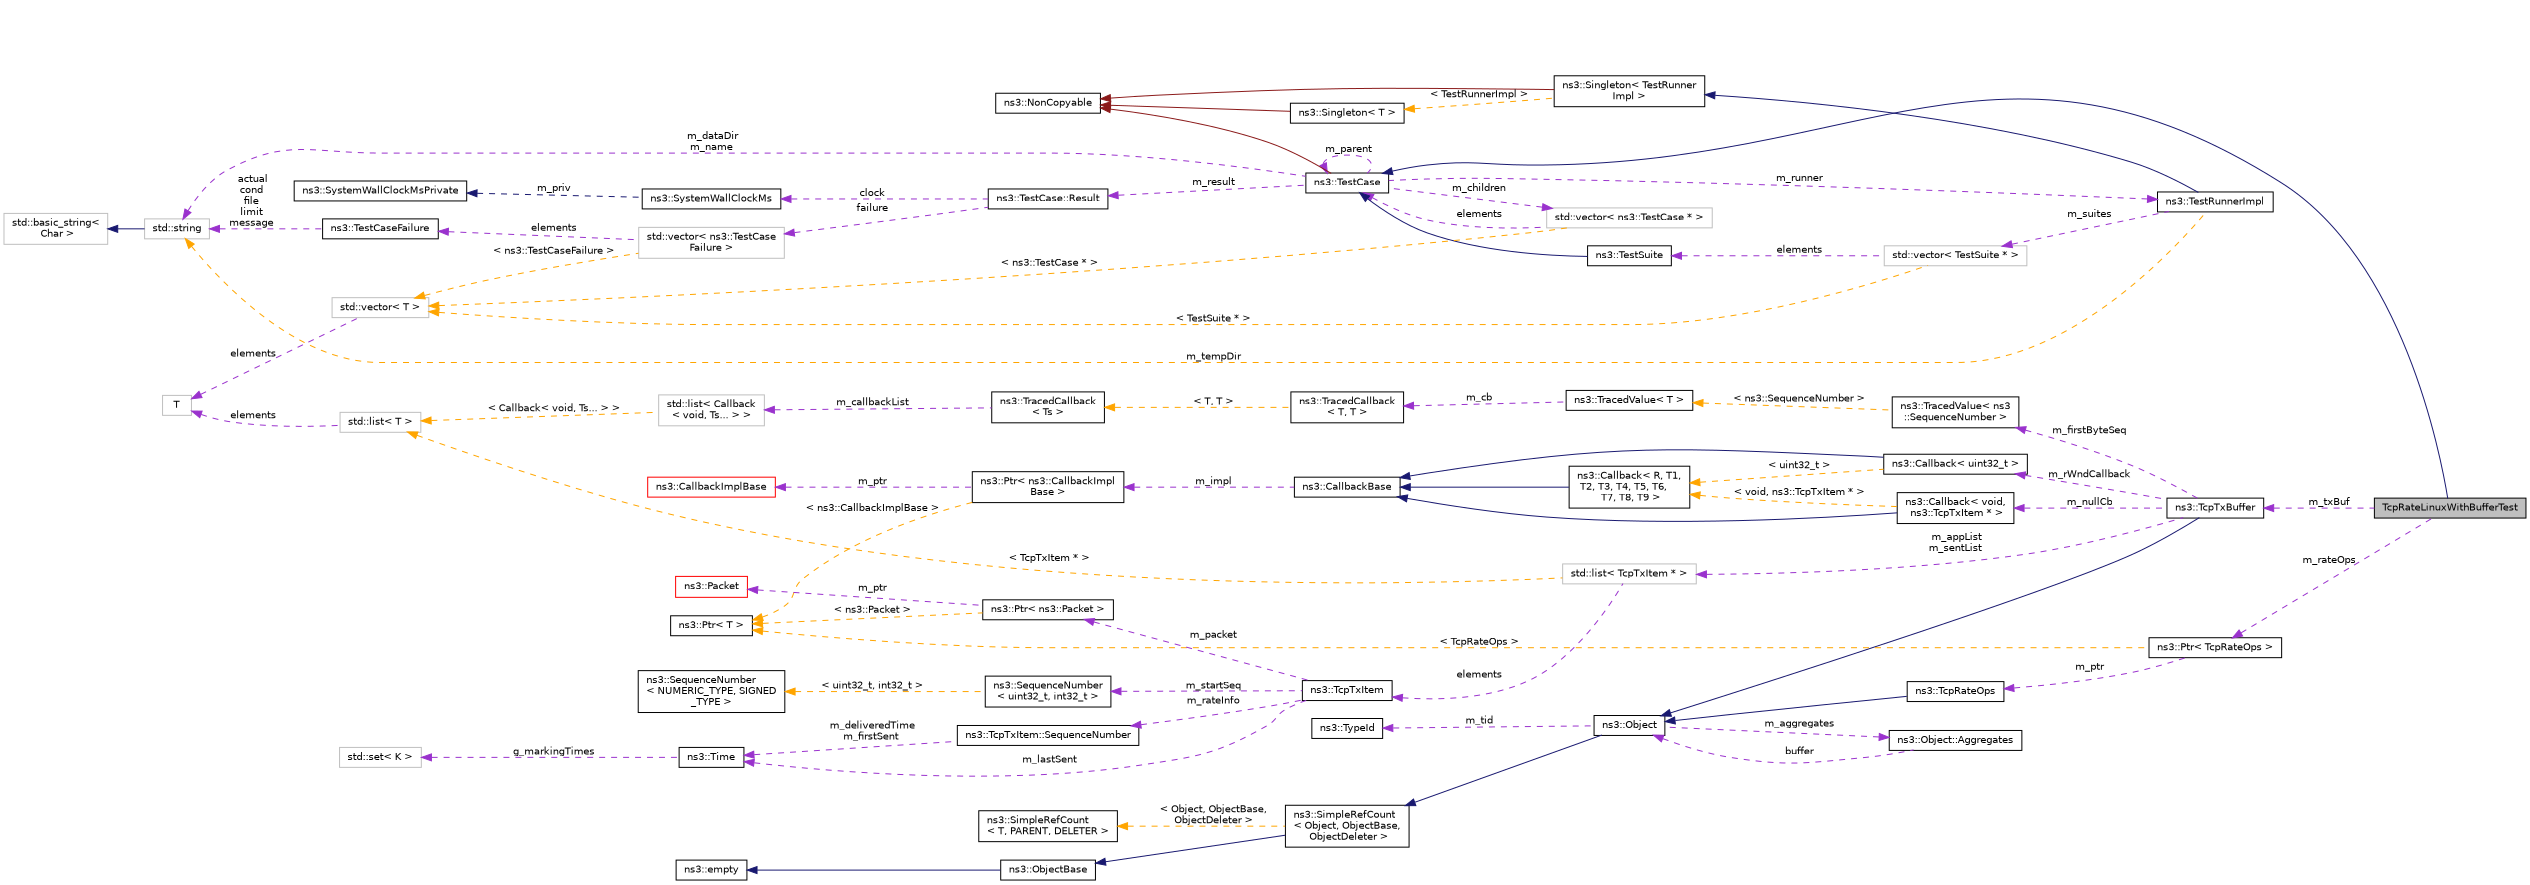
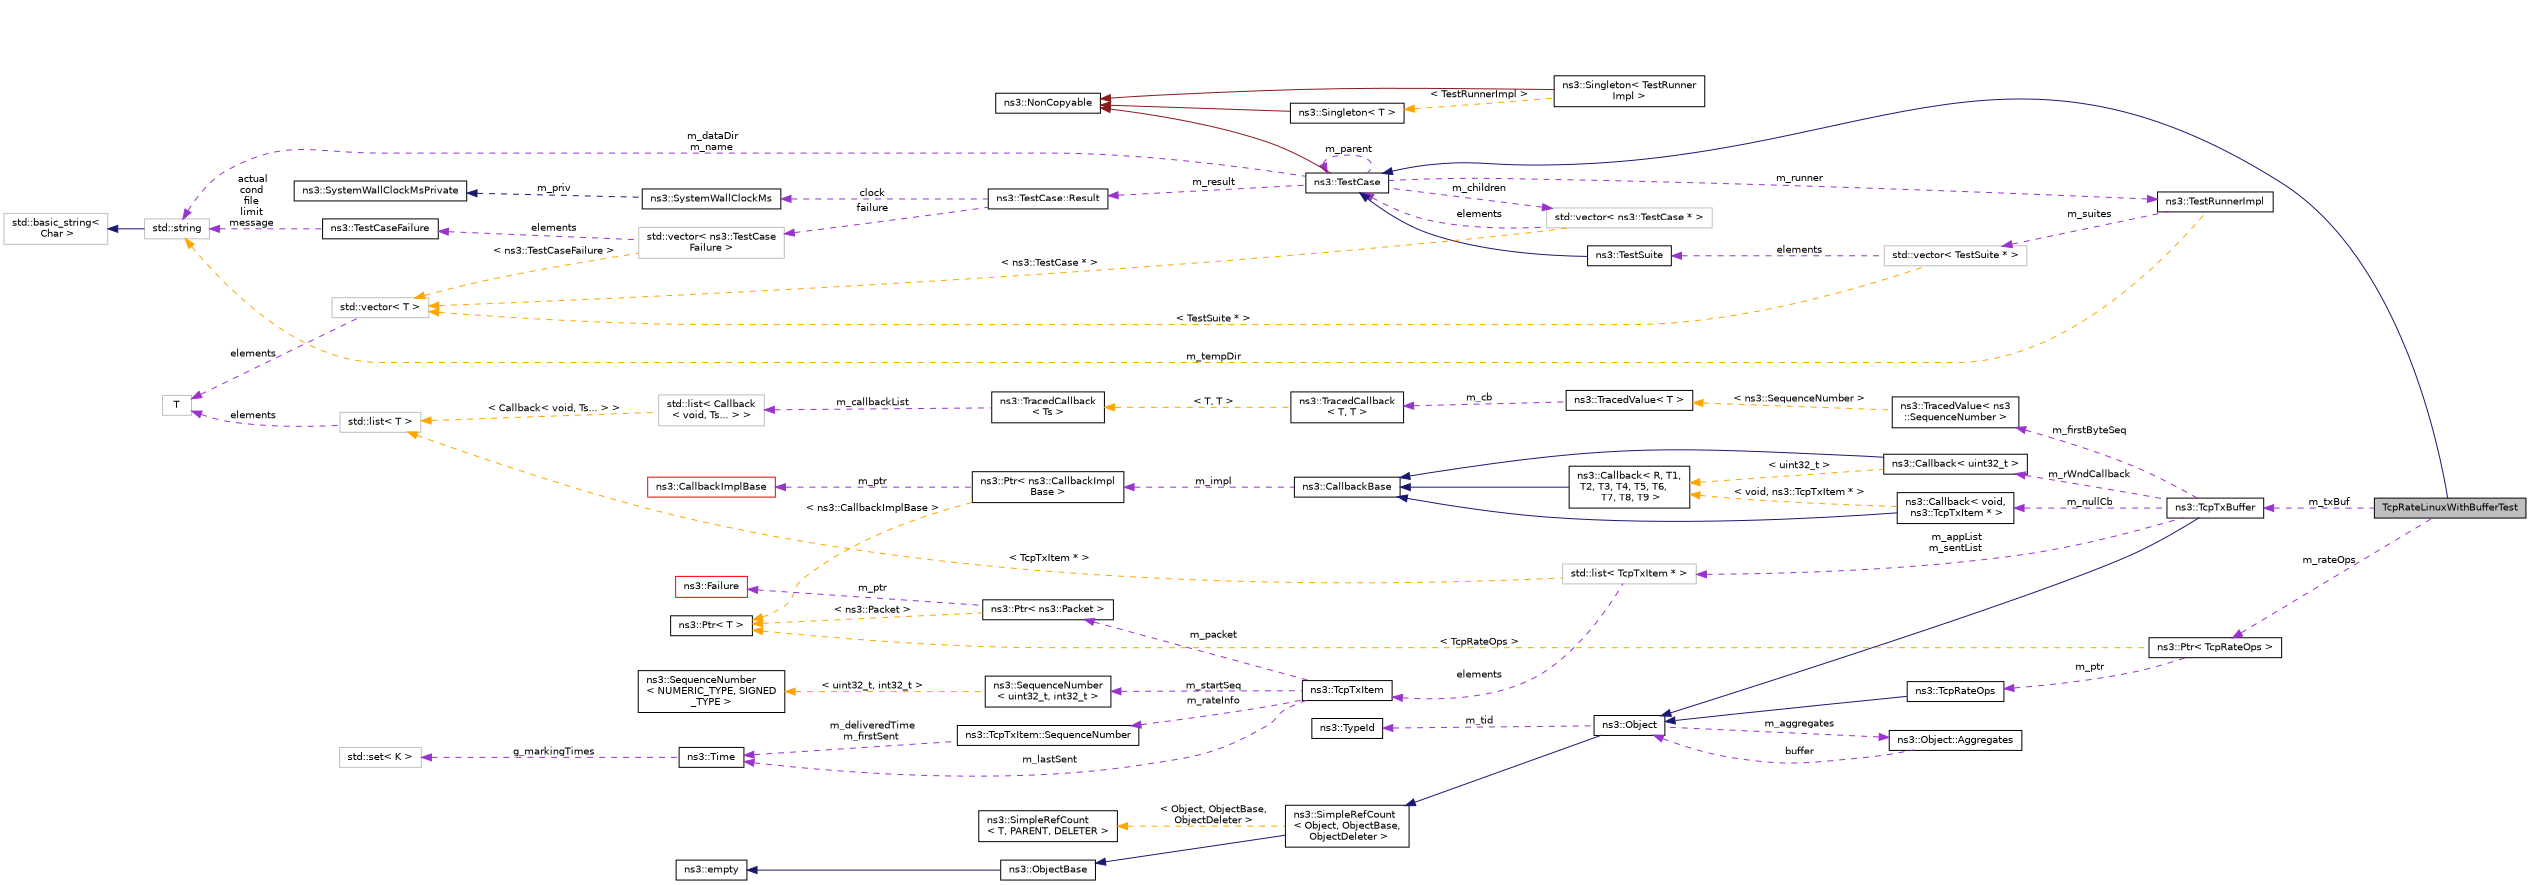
  digraph {
    fontname="DejaVu Sans"
    rankdir=LR
    node [color=black fillcolor=white fontname="DejaVu Sans" fontsize=10 shape=record style=filled]
    edge [color=darkorchid3 dir=back fontname="DejaVu Sans" fontsize=10 labelfontname=Helvetica labelfontsize=10 style=dashed]
    n1 [fillcolor=grey75 fontcolor=black height=0.2 label=TcpRateLinuxWithBufferTest width=0.4]
    n2 [height=0.2 label="ns3::TestCase" width=0.4]
    n3 [color=grey75 height=0.2 label="std::vector\< ns3::TestCase * \>" width=0.4]
    n4 [height=0.2 label="ns3::TestSuite" width=0.4]
    n5 [color=grey75 height=0.2 label="std::vector\< TestSuite * \>" width=0.4]
    n6 [height=0.2 label="ns3::NonCopyable" width=0.4]
    n7 [height=0.2 label="ns3::Singleton\< TestRunner\lImpl \>" width=0.4]
    n8 [height=0.2 label="ns3::Singleton\< T \>" width=0.4]
    n9 [height=0.2 label="ns3::TestRunnerImpl" width=0.4]
    n10 [color=grey75 height=0.2 label="std::vector\< T \>" width=0.4]
    n11 [color=grey75 height=0.2 label="std::vector\< ns3::TestCase\lFailure \>" width=0.4]
    n12 [height=0.2 label="ns3::TestCase::Result" width=0.4]
    n13 [color=grey75 height=0.2 label=T width=0.4]
    n14 [color=grey75 height=0.2 label="std::list\< T \>" width=0.4]
    n15 [color=grey75 height=0.2 label="std::list\< Callback\l\< void, Ts... \> \>" width=0.4]
    n16 [color=grey75 height=0.2 label="std::list\< TcpTxItem * \>" width=0.4]
    n17 [color=grey75 height=0.2 label="std::string" width=0.4]
    n18 [height=0.2 label="ns3::TestCaseFailure" width=0.4]
    n19 [color=grey75 height=0.2 label="std::basic_string\<\l Char \>" width=0.4]
    n20 [height=0.2 label="ns3::SystemWallClockMs" width=0.4]
    n21 [height=0.2 label="ns3::SystemWallClockMsPrivate" width=0.4]
    n22 [height=0.2 label="ns3::Ptr\< TcpRateOps \>" width=0.4]
    n23 [height=0.2 label="ns3::TcpRateOps" width=0.4]
    n24 [height=0.2 label="ns3::Object" width=0.4]
    n25 [height=0.2 label="ns3::Object::Aggregates" width=0.4]
    n26 [height=0.2 label="ns3::TcpTxBuffer" width=0.4]
    n27 [height=0.2 label="ns3::SimpleRefCount\l\< Object, ObjectBase,\l ObjectDeleter \>" width=0.4]
    n28 [height=0.2 label="ns3::ObjectBase" width=0.4]
    n29 [height=0.2 label="ns3::SimpleRefCount\l\< T, PARENT, DELETER \>" width=0.4]
    n30 [height=0.2 label="ns3::empty" width=0.4]
    n31 [height=0.2 label="ns3::TypeId" width=0.4]
    n32 [height=0.2 label="ns3::Ptr\< T \>" width=0.4]
    n33 [height=0.2 label="ns3::Ptr\< ns3::CallbackImpl\lBase \>" width=0.4]
    n34 [height=0.2 label="ns3::Ptr\< ns3::Packet \>" width=0.4]
    n35 [height=0.2 label="ns3::CallbackBase" width=0.4]
    n36 [height=0.2 label="ns3::TcpTxItem" width=0.4]
    n37 [height=0.2 label="ns3::TracedValue\< ns3\l::SequenceNumber \>" width=0.4]
    n38 [height=0.2 label="ns3::TracedValue\< T \>" width=0.4]
    n39 [height=0.2 label="ns3::TracedCallback\l\< T, T \>" width=0.4]
    n40 [height=0.2 label="ns3::TracedCallback\l\< Ts \>" width=0.4]
    n41 [height=0.2 label="ns3::Callback\< uint32_t \>" width=0.4]
    n42 [height=0.2 label="ns3::Callback\< R, T1,\l T2, T3, T4, T5, T6,\l T7, T8, T9 \>" width=0.4]
    n43 [height=0.2 label="ns3::Callback\< void,\l ns3::TcpTxItem * \>" width=0.4]
    n44 [color=red height=0.2 label="ns3::CallbackImplBase" width=0.4]
    n45 [height=0.2 label="ns3::SequenceNumber\l\< uint32_t, int32_t \>" width=0.4]
    n46 [height=0.2 label="ns3::SequenceNumber\l\< NUMERIC_TYPE, SIGNED\l_TYPE \>" width=0.4]
    n47 [height=0.2 label="ns3::Time" width=0.4]
    n48 [height=0.2 label="ns3::TcpTxItem::SequenceNumber" width=0.4]
    n49 [color=grey75 height=0.2 label="std::set\< K \>" width=0.4]
-   n50 [color=red height=0.2 label="ns3::Packet" width=0.4]
+   n50 [color=red height=0.2 label="ns3::Failure" width=0.4]
    n2 -> n1 [color=midnightblue style=solid]
    n2 -> n2 [label=" m_parent"]
    n2 -> n3 [label=" elements"]
    n2 -> n4 [color=midnightblue style=solid]
    n3 -> n2 [label=" m_children"]
    n4 -> n5 [label=" elements"]
    n5 -> n9 [label=" m_suites"]
    n6 -> n2 [color=firebrick4 style=solid]
    n6 -> n7 [color=firebrick4 style=solid]
    n6 -> n8 [color=firebrick4 style=solid]
-   n7 -> n9 [color=midnightblue style=solid]
    n8 -> n7 [color=orange label=" \< TestRunnerImpl \>"]
    n9 -> n2 [label=" m_runner"]
    n10 -> n3 [color=orange label=" \< ns3::TestCase * \>"]
    n10 -> n5 [color=orange label=" \< TestSuite * \>"]
    n10 -> n11 [color=orange label=" \< ns3::TestCaseFailure \>"]
    n11 -> n12 [label=" failure"]
    n12 -> n2 [label=" m_result"]
    n13 -> n10 [label=" elements"]
    n13 -> n14 [label=" elements"]
    n14 -> n15 [color=orange label=" \< Callback\< void, Ts... \> \>"]
    n14 -> n16 [color=orange label=" \< TcpTxItem * \>"]
    n15 -> n40 [label=" m_callbackList"]
    n16 -> n26 [label=" m_appList\nm_sentList"]
    n17 -> n2 [label=" m_dataDir\nm_name"]
    n17 -> n9 [color=orange label=" m_tempDir"]
    n17 -> n18 [label=" actual\ncond\nfile\nlimit\nmessage"]
    n18 -> n11 [label=" elements"]
    n19 -> n17 [color=midnightblue style=solid]
    n20 -> n12 [label=" clock"]
    n21 -> n20 [color=midnightblue label=" m_priv"]
    n22 -> n1 [label=" m_rateOps"]
    n23 -> n22 [label=" m_ptr"]
    n24 -> n23 [color=midnightblue style=solid]
    n24 -> n25 [label=" buffer"]
    n24 -> n26 [color=midnightblue style=solid]
    n25 -> n24 [label=" m_aggregates"]
    n26 -> n1 [label=" m_txBuf"]
    n27 -> n24 [color=midnightblue style=solid]
    n28 -> n27 [color=midnightblue style=solid]
    n29 -> n27 [color=orange label=" \< Object, ObjectBase,\l ObjectDeleter \>"]
    n30 -> n28 [color=midnightblue style=solid]
    n31 -> n24 [label=" m_tid"]
    n32 -> n22 [color=orange label=" \< TcpRateOps \>"]
    n32 -> n33 [color=orange label=" \< ns3::CallbackImplBase \>"]
    n32 -> n34 [color=orange label=" \< ns3::Packet \>"]
    n33 -> n35 [label=" m_impl"]
    n34 -> n36 [label=" m_packet"]
    n35 -> n41 [color=midnightblue style=solid]
    n35 -> n42 [color=midnightblue style=solid]
    n35 -> n43 [color=midnightblue style=solid]
    n36 -> n16 [label=" elements"]
    n37 -> n26 [label=" m_firstByteSeq"]
    n38 -> n37 [color=orange label=" \< ns3::SequenceNumber \>"]
    n39 -> n38 [label=" m_cb"]
    n40 -> n39 [color=orange label=" \< T, T \>"]
    n41 -> n26 [label=" m_rWndCallback"]
    n42 -> n41 [color=orange label=" \< uint32_t \>"]
    n42 -> n43 [color=orange label=" \< void, ns3::TcpTxItem * \>"]
    n43 -> n26 [label=" m_nullCb"]
    n44 -> n33 [label=" m_ptr"]
    n45 -> n36 [label=" m_startSeq"]
    n46 -> n45 [color=orange label=" \< uint32_t, int32_t \>"]
    n47 -> n36 [label=" m_lastSent"]
    n47 -> n48 [label=" m_deliveredTime\nm_firstSent"]
    n48 -> n36 [label=" m_rateInfo"]
    n49 -> n47 [label=" g_markingTimes"]
    n50 -> n34 [label=" m_ptr"]
  }
